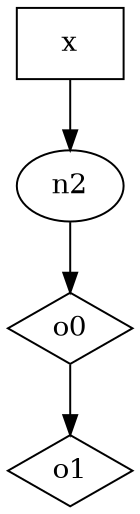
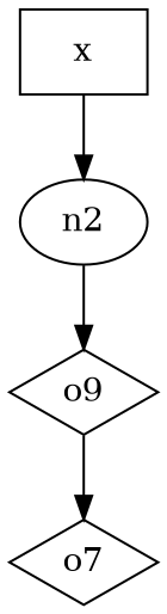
  digraph {
    node [shape=diamond]
-   n0 [label=o0]
-   n3 [label=o1]
+   n0 [label=o9]
+   n3 [label=o7]
    n2 [shape=""]
    n5 [label=x shape=box]
    n0 -> n3
    n2 -> n0
    n5 -> n2
  }
